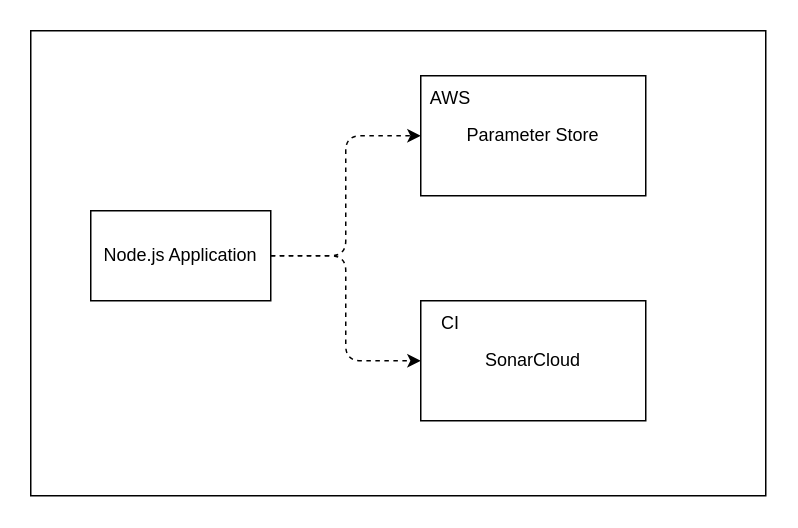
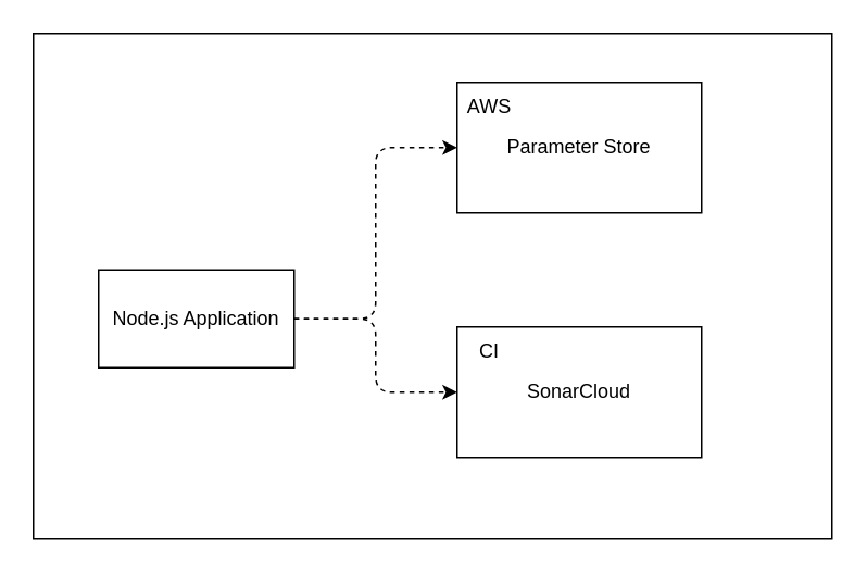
  <mxCell id="0" />
  <mxCell id="1" parent="0" />
  <mxCell id="2" value="" style="rounded=0;whiteSpace=wrap;html=1;" parent="1" vertex="1"><mxGeometry x="20" y="20" width="490" height="310" as="geometry" /></mxCell>
  <mxCell id="3" style="edgeStyle=orthogonalEdgeStyle;html=1;entryX=0;entryY=0.5;entryDx=0;entryDy=0;dashed=1;" edge="1" parent="1" source="5" target="6"><mxGeometry relative="1" as="geometry" /></mxCell>
  <mxCell id="4" style="edgeStyle=orthogonalEdgeStyle;html=1;entryX=0;entryY=0.5;entryDx=0;entryDy=0;dashed=1;" edge="1" parent="1" source="5" target="8"><mxGeometry relative="1" as="geometry" /></mxCell>
- <mxCell id="5" value="Node.js Application" style="rounded=0;whiteSpace=wrap;html=1;" parent="1" vertex="1"><mxGeometry x="60" y="140" width="120" height="60" as="geometry" /></mxCell>
+ <mxCell id="5" value="Node.js Application" style="rounded=0;whiteSpace=wrap;html=1;" parent="1" vertex="1"><mxGeometry x="60" y="165" width="120" height="60" as="geometry" /></mxCell>
  <mxCell id="6" value="Parameter Store" style="rounded=0;whiteSpace=wrap;html=1;" parent="1" vertex="1"><mxGeometry x="280" y="50" width="150" height="80" as="geometry" /></mxCell>
  <mxCell id="7" value="AWS" style="text;html=1;strokeColor=none;fillColor=none;align=center;verticalAlign=middle;whiteSpace=wrap;rounded=0;" parent="1" vertex="1"><mxGeometry x="270" y="50" width="60" height="30" as="geometry" /></mxCell>
  <mxCell id="8" value="SonarCloud" style="rounded=0;whiteSpace=wrap;html=1;" vertex="1" parent="1"><mxGeometry x="280" y="200" width="150" height="80" as="geometry" /></mxCell>
  <mxCell id="9" value="CI" style="text;html=1;strokeColor=none;fillColor=none;align=center;verticalAlign=middle;whiteSpace=wrap;rounded=0;" vertex="1" parent="1"><mxGeometry x="270" y="200" width="60" height="30" as="geometry" /></mxCell>
